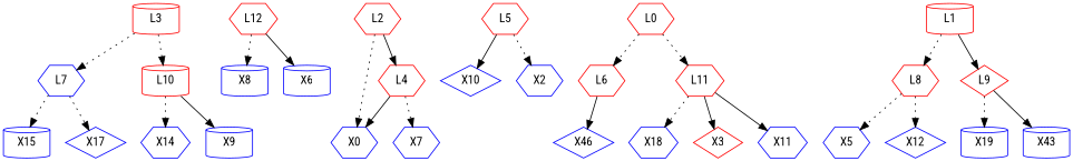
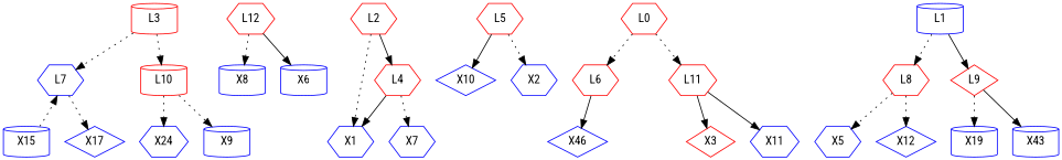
  digraph {
    fontname="Roboto Condensed"
    node [color=blue fontname="Roboto Condensed" shape=hexagon]
    edge [color=black fontname="Roboto Condensed" style=dotted]
-   X14
+   X14 [label=X24]
    X8 [shape=cylinder]
    L12 [color=red]
    X6 [shape=cylinder]
-   X1 [label=X0]
+   X1
    L5 [color=red]
    X10 [shape=diamond]
    X2
    L4 [color=red]
    X7
-   X18
    X5
-   L1 [color=red shape=cylinder]
+   L1 [shape=cylinder]
    L8 [color=red]
    L9 [color=red shape=diamond]
    L7
    X15 [shape=cylinder]
    X17 [shape=diamond]
    X12 [shape=diamond]
    L3 [color=red shape=cylinder]
    L10 [color=red shape=cylinder]
    X19 [shape=cylinder]
    n23 [label=X43 shape=cylinder]
    L2 [color=red]
    X3 [color=red shape=diamond]
    X9 [shape=cylinder]
    L0 [color=red]
    L6 [color=red]
    L11 [color=red]
    n30 [label=X46 shape=diamond]
    X11
    subgraph sub_1 {
    }
    subgraph sub_2 {
      X14
      X8
      L12
      X6
      X1
      L5
      X10
      X2
      L4
      X7
-     X18
      X5
      L1
      L8
      L9
      L7
      X15
      X17
      X12
      L3
      L10
      X19
      n23
      L2
      X3
      X9
      L0
      L6
      L11
      n30
      X11
    }
    L12 -> X8
    L12 -> X6 [style=solid]
    L5 -> X10 [style=solid]
    L5 -> X2
    L4 -> X1 [style=solid]
    L4 -> X7
    L1 -> L8
    L1 -> L9 [style=solid]
    L8 -> X5
    L8 -> X12
    L9 -> X19
    L9 -> n23 [style=solid]
-   L7 -> X15
+   X15 -> L7
    L7 -> X17
    L3 -> L7
    L3 -> L10
    L10 -> X14
-   L10 -> X9 [style=solid]
+   L10 -> X9
    L2 -> X1
    L2 -> L4 [style=solid]
    L0 -> L6
    L0 -> L11
    L6 -> n30 [style=solid]
-   L11 -> X18
    L11 -> X3 [style=solid]
    L11 -> X11 [style=solid]
  }
